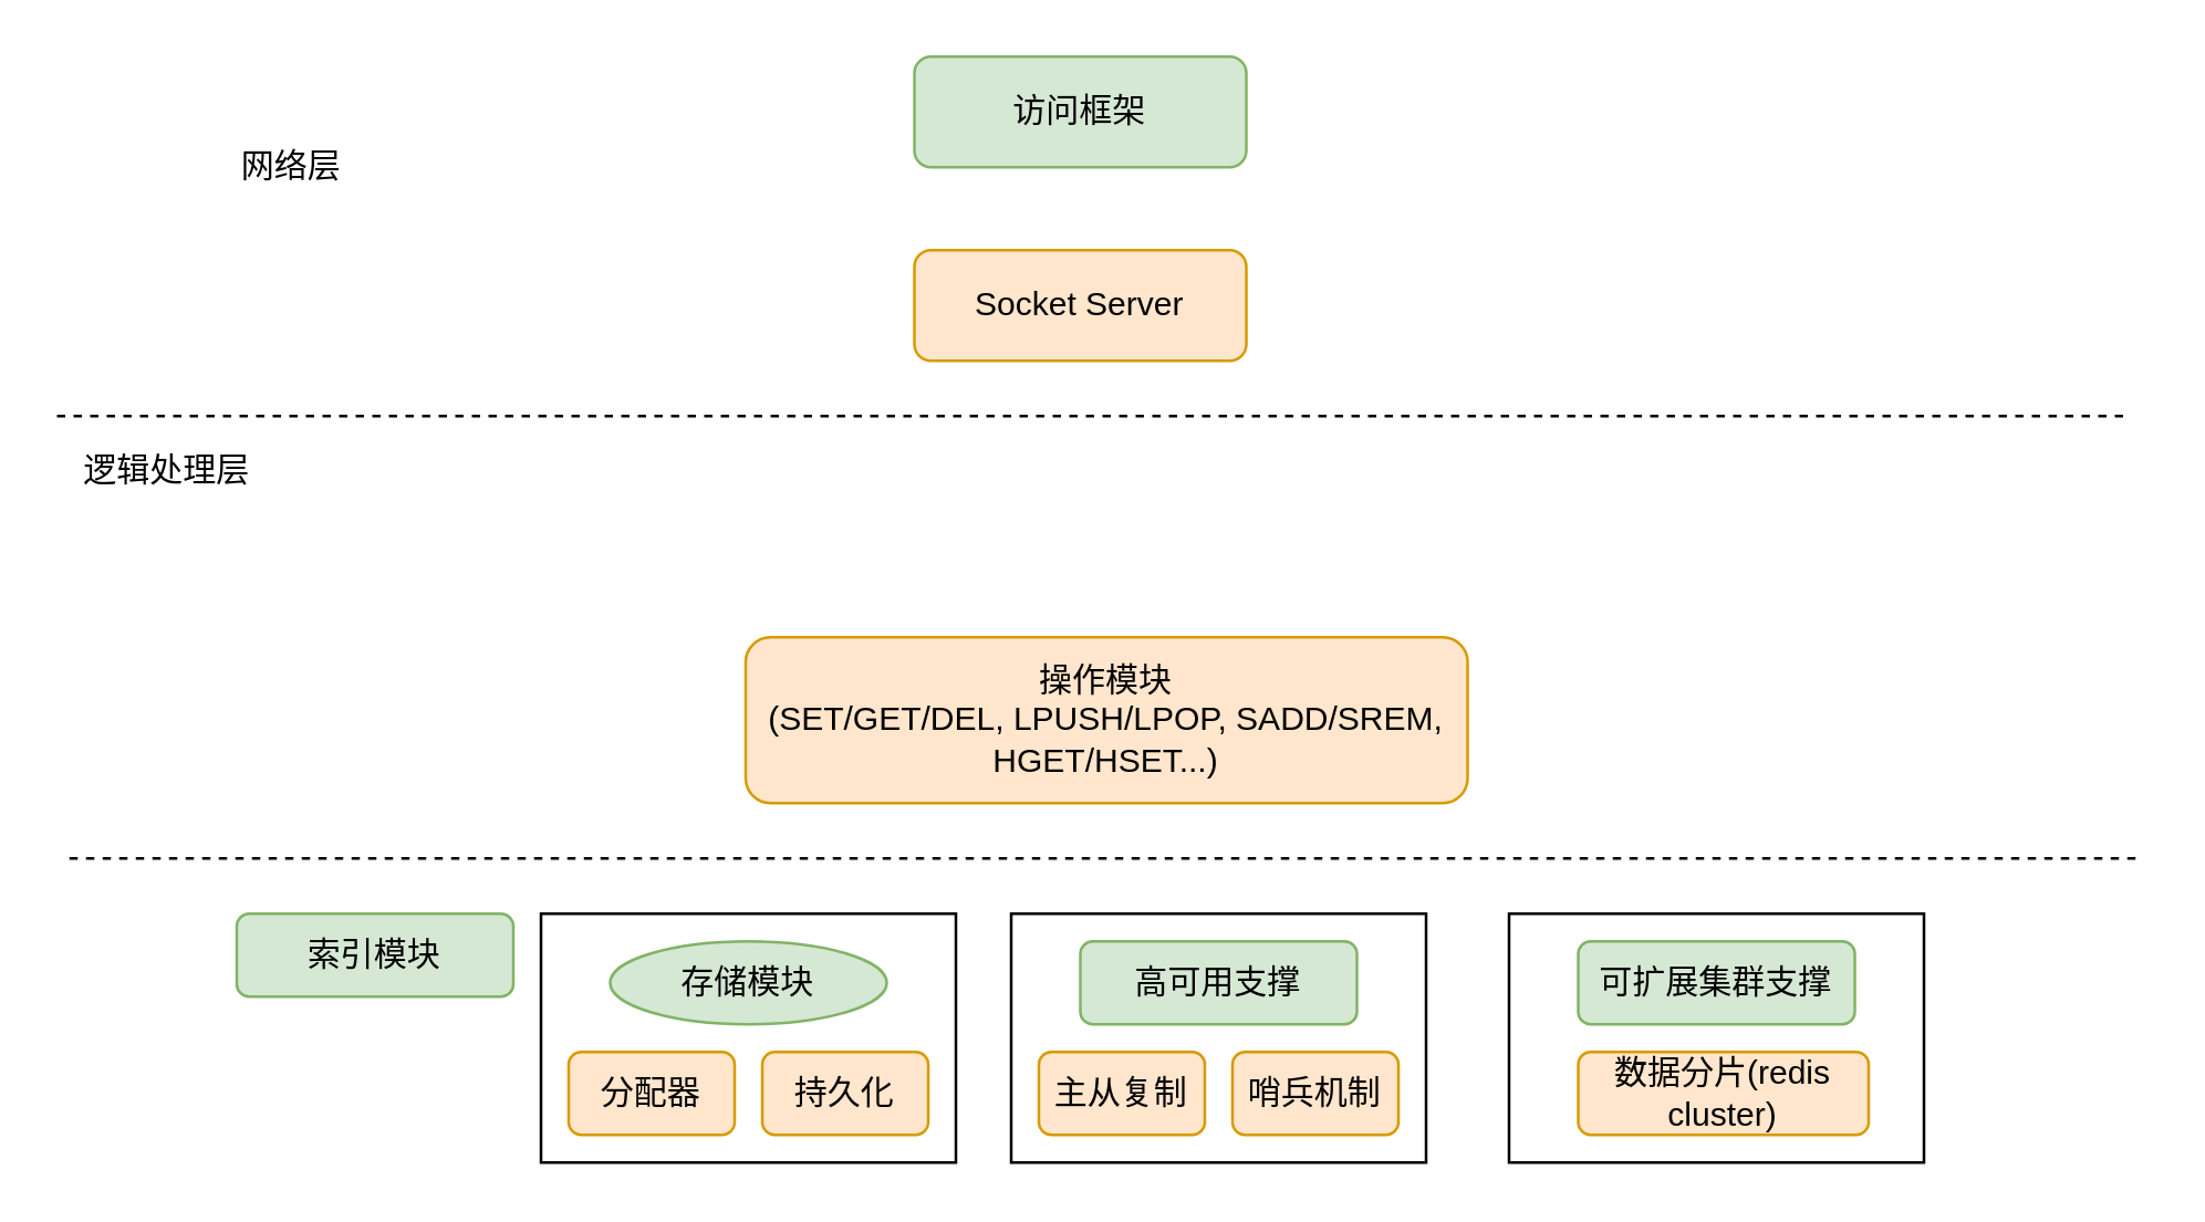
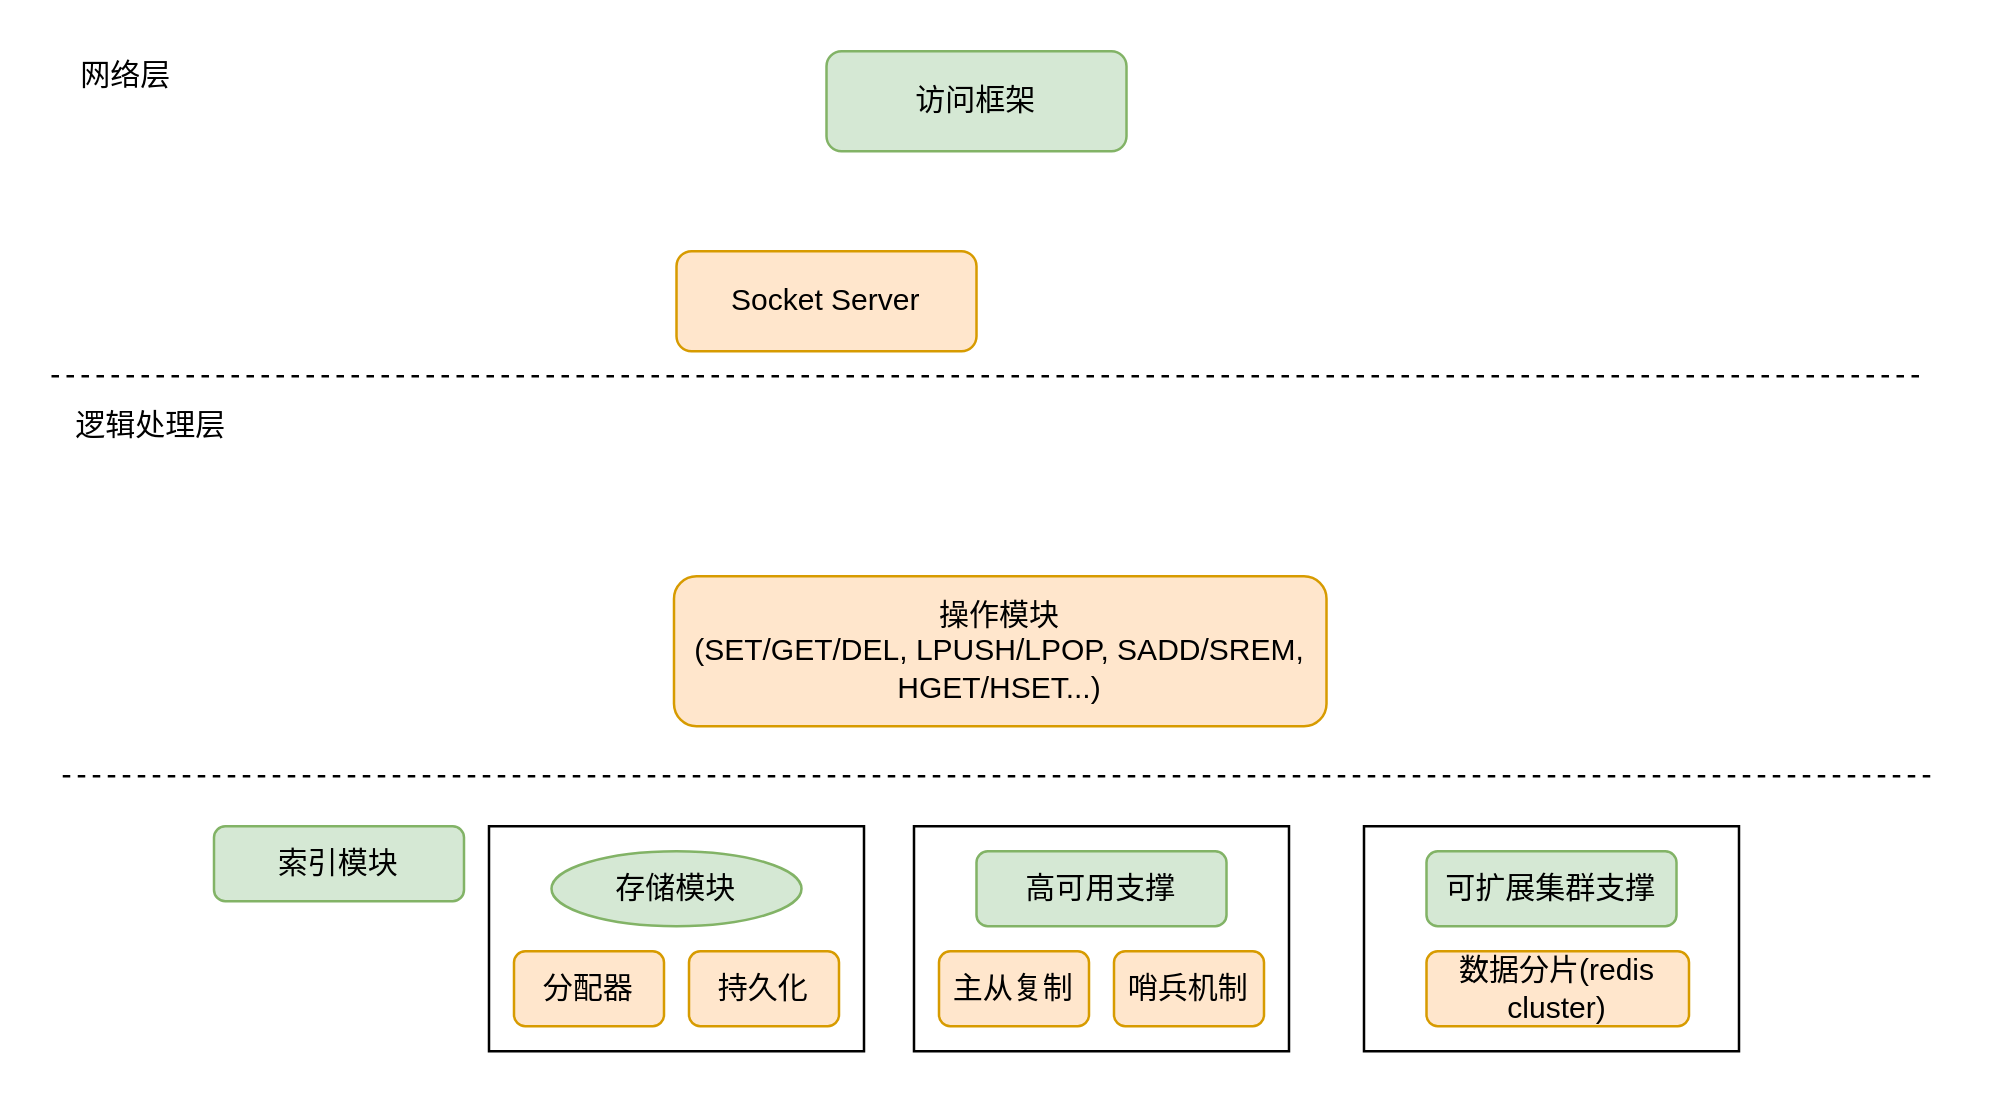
  <mxCell id="0" />
  <mxCell id="1" parent="0" />
  <mxCell id="2" value="访问框架" style="rounded=1;whiteSpace=wrap;html=1;fillColor=#d5e8d4;strokeColor=#82b366;" vertex="1" parent="1"><mxGeometry x="330" y="20" width="120" height="40" as="geometry" /></mxCell>
- <mxCell id="3" value="Socket Server" style="rounded=1;whiteSpace=wrap;html=1;fillColor=#ffe6cc;strokeColor=#d79b00;" vertex="1" parent="1"><mxGeometry x="330" y="90" width="120" height="40" as="geometry" /></mxCell>
+ <mxCell id="3" value="Socket Server" style="rounded=1;whiteSpace=wrap;html=1;fillColor=#ffe6cc;strokeColor=#d79b00;" vertex="1" parent="1"><mxGeometry x="270" y="100" width="120" height="40" as="geometry" /></mxCell>
  <mxCell id="4" value="操作模块&lt;br&gt;(SET/GET/DEL, LPUSH/LPOP, SADD/SREM, HGET/HSET...)" style="rounded=1;whiteSpace=wrap;html=1;fillColor=#ffe6cc;strokeColor=#d79b00;" vertex="1" parent="1"><mxGeometry x="269" y="230" width="261" height="60" as="geometry" /></mxCell>
  <mxCell id="5" value="" style="endArrow=none;dashed=1;html=1;" edge="1" parent="1"><mxGeometry width="50" height="50" relative="1" as="geometry"><mxPoint x="20" y="150" as="sourcePoint" /><mxPoint x="770" y="150" as="targetPoint" /></mxGeometry></mxCell>
  <mxCell id="6" value="" style="endArrow=none;dashed=1;html=1;" edge="1" parent="1"><mxGeometry width="50" height="50" relative="1" as="geometry"><mxPoint x="24.5" y="310" as="sourcePoint" /><mxPoint x="774.5" y="310" as="targetPoint" /></mxGeometry></mxCell>
  <mxCell id="7" value="索引模块" style="rounded=1;whiteSpace=wrap;html=1;fillColor=#d5e8d4;strokeColor=#82b366;" vertex="1" parent="1"><mxGeometry x="85" y="330" width="100" height="30" as="geometry" /></mxCell>
  <mxCell id="8" value="" style="rounded=0;whiteSpace=wrap;html=1;" vertex="1" parent="1"><mxGeometry x="195" y="330" width="150" height="90" as="geometry" /></mxCell>
  <mxCell id="9" value="" style="rounded=0;whiteSpace=wrap;html=1;" vertex="1" parent="1"><mxGeometry x="365" y="330" width="150" height="90" as="geometry" /></mxCell>
  <mxCell id="10" value="存储模块" style="ellipse;whiteSpace=wrap;html=1;fillColor=#d5e8d4;strokeColor=#82b366;" vertex="1" parent="1"><mxGeometry x="220" y="340" width="100" height="30" as="geometry" /></mxCell>
  <mxCell id="11" value="高可用支撑" style="rounded=1;whiteSpace=wrap;html=1;fillColor=#d5e8d4;strokeColor=#82b366;" vertex="1" parent="1"><mxGeometry x="390" y="340" width="100" height="30" as="geometry" /></mxCell>
  <mxCell id="12" value="分配器" style="rounded=1;whiteSpace=wrap;html=1;fillColor=#ffe6cc;strokeColor=#d79b00;" vertex="1" parent="1"><mxGeometry x="205" y="380" width="60" height="30" as="geometry" /></mxCell>
  <mxCell id="13" value="持久化" style="rounded=1;whiteSpace=wrap;html=1;fillColor=#ffe6cc;strokeColor=#d79b00;" vertex="1" parent="1"><mxGeometry x="275" y="380" width="60" height="30" as="geometry" /></mxCell>
  <mxCell id="14" value="主从复制" style="rounded=1;whiteSpace=wrap;html=1;fillColor=#ffe6cc;strokeColor=#d79b00;" vertex="1" parent="1"><mxGeometry x="375" y="380" width="60" height="30" as="geometry" /></mxCell>
  <mxCell id="15" value="哨兵机制" style="rounded=1;whiteSpace=wrap;html=1;fillColor=#ffe6cc;strokeColor=#d79b00;" vertex="1" parent="1"><mxGeometry x="445" y="380" width="60" height="30" as="geometry" /></mxCell>
  <mxCell id="16" value="" style="rounded=0;whiteSpace=wrap;html=1;" vertex="1" parent="1"><mxGeometry x="545" y="330" width="150" height="90" as="geometry" /></mxCell>
  <mxCell id="17" value="可扩展集群支撑" style="rounded=1;whiteSpace=wrap;html=1;fillColor=#d5e8d4;strokeColor=#82b366;" vertex="1" parent="1"><mxGeometry x="570" y="340" width="100" height="30" as="geometry" /></mxCell>
  <mxCell id="18" value="数据分片(redis cluster)" style="rounded=1;whiteSpace=wrap;html=1;fillColor=#ffe6cc;strokeColor=#d79b00;" vertex="1" parent="1"><mxGeometry x="570" y="380" width="105" height="30" as="geometry" /></mxCell>
- <mxCell id="19" value="网络层" style="text;html=1;strokeColor=none;fillColor=none;align=center;verticalAlign=middle;whiteSpace=wrap;rounded=0;" vertex="1" parent="1"><mxGeometry x="85" y="50" width="40" height="20" as="geometry" /></mxCell>
+ <mxCell id="19" value="网络层" style="text;html=1;strokeColor=none;fillColor=none;align=center;verticalAlign=middle;whiteSpace=wrap;rounded=0;" vertex="1" parent="1"><mxGeometry x="30" y="20" width="40" height="20" as="geometry" /></mxCell>
  <mxCell id="20" value="逻辑处理层" style="text;html=1;strokeColor=none;fillColor=none;align=center;verticalAlign=middle;whiteSpace=wrap;rounded=0;" vertex="1" parent="1"><mxGeometry x="20" y="160" width="80" height="20" as="geometry" /></mxCell>
